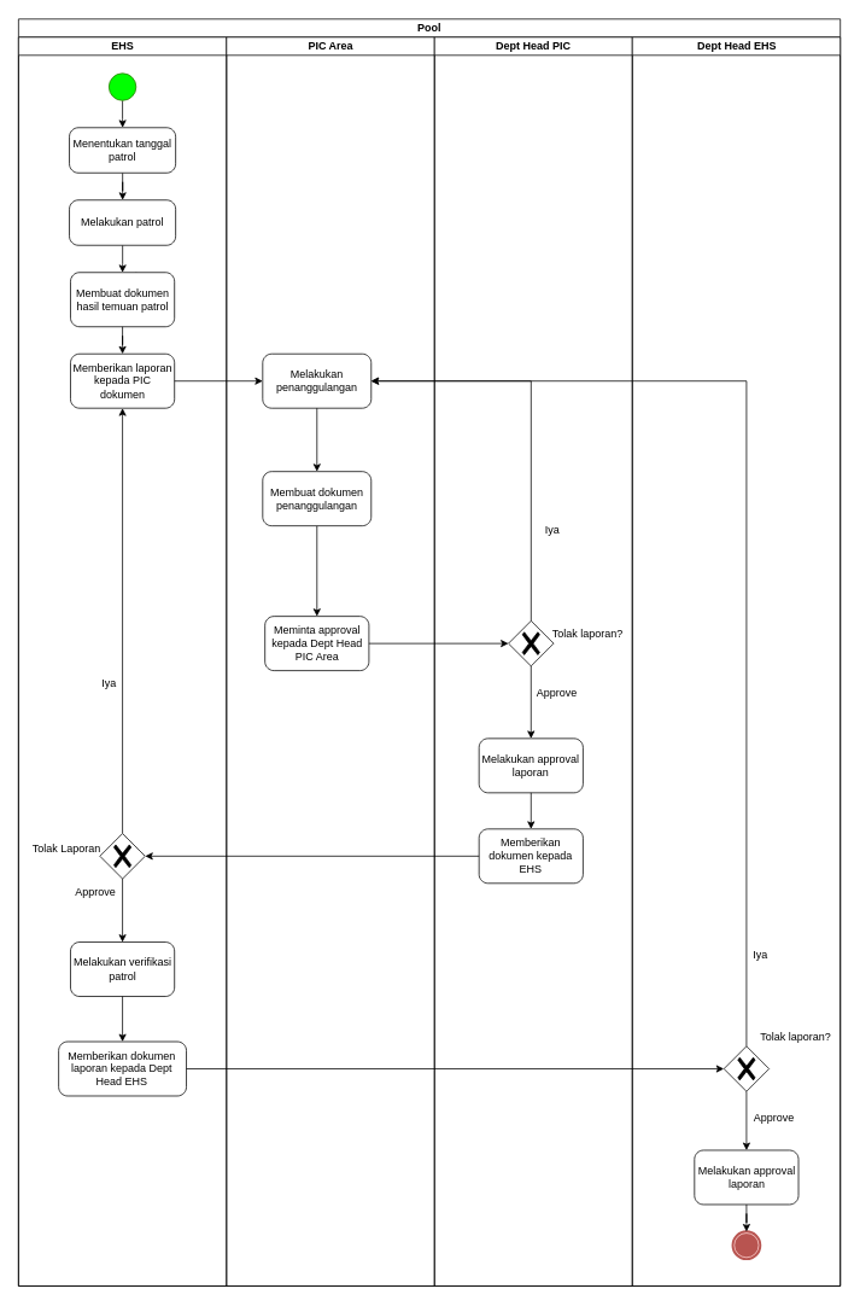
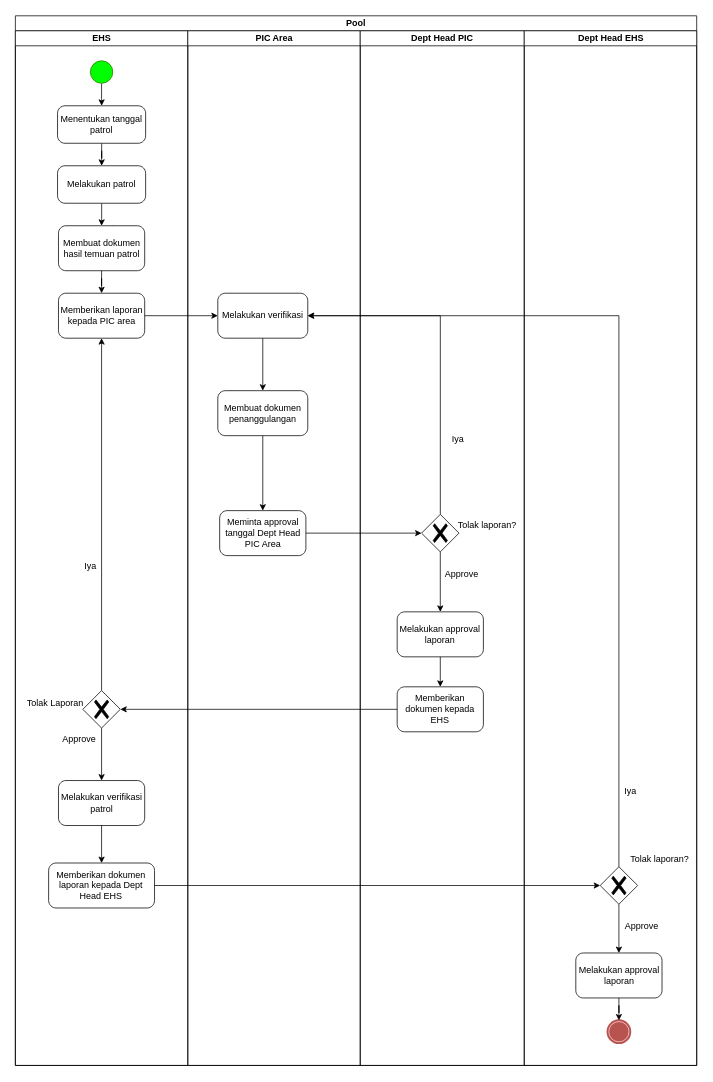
  <mxCell id="0" />
  <mxCell id="1" parent="0" />
  <mxCell id="2" value="Pool" style="swimlane;html=1;childLayout=stackLayout;resizeParent=1;resizeParentMax=0;startSize=20;whiteSpace=wrap;" parent="1" vertex="1"><mxGeometry x="20" y="20" width="908.75" height="1400" as="geometry" /></mxCell>
  <mxCell id="3" value="EHS" style="swimlane;html=1;startSize=20;" parent="2" vertex="1"><mxGeometry y="20" width="230" height="1380" as="geometry" /></mxCell>
  <mxCell id="4" style="edgeStyle=orthogonalEdgeStyle;rounded=0;orthogonalLoop=1;jettySize=auto;html=1;" parent="3" target="7" edge="1"><mxGeometry relative="1" as="geometry"><mxPoint x="130.05" y="260" as="sourcePoint" /></mxGeometry></mxCell>
  <mxCell id="5" style="edgeStyle=orthogonalEdgeStyle;rounded=0;orthogonalLoop=1;jettySize=auto;html=1;" parent="3" source="6" target="11" edge="1"><mxGeometry relative="1" as="geometry" /></mxCell>
  <mxCell id="6" value="Menentukan tanggal patrol" style="points=[[0.25,0,0],[0.5,0,0],[0.75,0,0],[1,0.25,0],[1,0.5,0],[1,0.75,0],[0.75,1,0],[0.5,1,0],[0.25,1,0],[0,0.75,0],[0,0.5,0],[0,0.25,0]];shape=mxgraph.bpmn.task;whiteSpace=wrap;rectStyle=rounded;size=10;html=1;container=1;expand=0;collapsible=0;taskMarker=abstract;" parent="3" vertex="1"><mxGeometry x="56.25" y="100" width="117.5" height="50" as="geometry" /></mxCell>
  <mxCell id="7" value="Membuat dokumen hasil temuan patrol" style="points=[[0.25,0,0],[0.5,0,0],[0.75,0,0],[1,0.25,0],[1,0.5,0],[1,0.75,0],[0.75,1,0],[0.5,1,0],[0.25,1,0],[0,0.75,0],[0,0.5,0],[0,0.25,0]];shape=mxgraph.bpmn.task;whiteSpace=wrap;rectStyle=rounded;size=10;html=1;container=1;expand=0;collapsible=0;taskMarker=abstract;" parent="3" vertex="1"><mxGeometry x="57.5" y="260" width="115" height="60" as="geometry" /></mxCell>
  <mxCell id="8" style="edgeStyle=orthogonalEdgeStyle;rounded=0;orthogonalLoop=1;jettySize=auto;html=1;" parent="3" source="9" target="6" edge="1"><mxGeometry relative="1" as="geometry" /></mxCell>
  <mxCell id="9" value="" style="points=[[0.145,0.145,0],[0.5,0,0],[0.855,0.145,0],[1,0.5,0],[0.855,0.855,0],[0.5,1,0],[0.145,0.855,0],[0,0.5,0]];shape=mxgraph.bpmn.event;html=1;verticalLabelPosition=bottom;labelBackgroundColor=#ffffff;verticalAlign=top;align=center;perimeter=ellipsePerimeter;outlineConnect=0;aspect=fixed;outline=standard;symbol=general;fillColor=#00FF00;strokeColor=#2D7600;fontColor=#ffffff;" parent="3" vertex="1"><mxGeometry x="100" y="40" width="30" height="30" as="geometry" /></mxCell>
  <mxCell id="10" style="edgeStyle=orthogonalEdgeStyle;rounded=0;orthogonalLoop=1;jettySize=auto;html=1;" parent="3" source="11" target="7" edge="1"><mxGeometry relative="1" as="geometry" /></mxCell>
  <mxCell id="11" value="Melakukan patrol" style="points=[[0.25,0,0],[0.5,0,0],[0.75,0,0],[1,0.25,0],[1,0.5,0],[1,0.75,0],[0.75,1,0],[0.5,1,0],[0.25,1,0],[0,0.75,0],[0,0.5,0],[0,0.25,0]];shape=mxgraph.bpmn.task;whiteSpace=wrap;rectStyle=rounded;size=10;html=1;container=1;expand=0;collapsible=0;taskMarker=abstract;" parent="3" vertex="1"><mxGeometry x="56.25" y="180" width="117.5" height="50" as="geometry" /></mxCell>
- <mxCell id="12" value="Memberikan laporan kepada PIC dokumen" style="points=[[0.25,0,0],[0.5,0,0],[0.75,0,0],[1,0.25,0],[1,0.5,0],[1,0.75,0],[0.75,1,0],[0.5,1,0],[0.25,1,0],[0,0.75,0],[0,0.5,0],[0,0.25,0]];shape=mxgraph.bpmn.task;whiteSpace=wrap;rectStyle=rounded;size=10;html=1;container=1;expand=0;collapsible=0;taskMarker=abstract;" parent="3" vertex="1"><mxGeometry x="57.5" y="350" width="115" height="60" as="geometry" /></mxCell>
+ <mxCell id="12" value="Memberikan laporan kepada PIC area" style="points=[[0.25,0,0],[0.5,0,0],[0.75,0,0],[1,0.25,0],[1,0.5,0],[1,0.75,0],[0.75,1,0],[0.5,1,0],[0.25,1,0],[0,0.75,0],[0,0.5,0],[0,0.25,0]];shape=mxgraph.bpmn.task;whiteSpace=wrap;rectStyle=rounded;size=10;html=1;container=1;expand=0;collapsible=0;taskMarker=abstract;" parent="3" vertex="1"><mxGeometry x="57.5" y="350" width="115" height="60" as="geometry" /></mxCell>
  <mxCell id="13" style="edgeStyle=orthogonalEdgeStyle;rounded=0;orthogonalLoop=1;jettySize=auto;html=1;" parent="3" source="7" target="12" edge="1"><mxGeometry relative="1" as="geometry" /></mxCell>
  <mxCell id="14" value="Melakukan verifikasi patrol" style="points=[[0.25,0,0],[0.5,0,0],[0.75,0,0],[1,0.25,0],[1,0.5,0],[1,0.75,0],[0.75,1,0],[0.5,1,0],[0.25,1,0],[0,0.75,0],[0,0.5,0],[0,0.25,0]];shape=mxgraph.bpmn.task;whiteSpace=wrap;rectStyle=rounded;size=10;html=1;container=1;expand=0;collapsible=0;taskMarker=abstract;" parent="3" vertex="1"><mxGeometry x="57.5" y="1000" width="115" height="60" as="geometry" /></mxCell>
  <mxCell id="15" style="edgeStyle=orthogonalEdgeStyle;rounded=0;orthogonalLoop=1;jettySize=auto;html=1;" parent="3" source="17" target="12" edge="1"><mxGeometry relative="1" as="geometry" /></mxCell>
  <mxCell id="16" style="edgeStyle=orthogonalEdgeStyle;rounded=0;orthogonalLoop=1;jettySize=auto;html=1;" parent="3" source="17" target="14" edge="1"><mxGeometry relative="1" as="geometry" /></mxCell>
  <mxCell id="17" value="" style="points=[[0.25,0.25,0],[0.5,0,0],[0.75,0.25,0],[1,0.5,0],[0.75,0.75,0],[0.5,1,0],[0.25,0.75,0],[0,0.5,0]];shape=mxgraph.bpmn.gateway2;html=1;verticalLabelPosition=bottom;labelBackgroundColor=#ffffff;verticalAlign=top;align=center;perimeter=rhombusPerimeter;outlineConnect=0;outline=none;symbol=none;gwType=exclusive;" parent="3" vertex="1"><mxGeometry x="90" y="880" width="50" height="50" as="geometry" /></mxCell>
  <mxCell id="18" value="Tolak Laporan" style="text;html=1;align=center;verticalAlign=middle;resizable=0;points=[];autosize=1;strokeColor=none;fillColor=none;" parent="3" vertex="1"><mxGeometry x="3" y="882" width="100" height="30" as="geometry" /></mxCell>
  <mxCell id="19" value="Iya" style="text;html=1;align=center;verticalAlign=middle;resizable=0;points=[];autosize=1;strokeColor=none;fillColor=none;" parent="3" vertex="1"><mxGeometry x="80" y="700" width="40" height="30" as="geometry" /></mxCell>
  <mxCell id="20" value="Approve" style="text;html=1;align=center;verticalAlign=middle;resizable=0;points=[];autosize=1;strokeColor=none;fillColor=none;" parent="3" vertex="1"><mxGeometry x="50" y="930" width="70" height="30" as="geometry" /></mxCell>
  <mxCell id="21" value="Memberikan dokumen laporan kepada Dept Head EHS" style="points=[[0.25,0,0],[0.5,0,0],[0.75,0,0],[1,0.25,0],[1,0.5,0],[1,0.75,0],[0.75,1,0],[0.5,1,0],[0.25,1,0],[0,0.75,0],[0,0.5,0],[0,0.25,0]];shape=mxgraph.bpmn.task;whiteSpace=wrap;rectStyle=rounded;size=10;html=1;container=1;expand=0;collapsible=0;taskMarker=abstract;" parent="3" vertex="1"><mxGeometry x="44.37" y="1110" width="141.25" height="60" as="geometry" /></mxCell>
  <mxCell id="22" style="edgeStyle=orthogonalEdgeStyle;rounded=0;orthogonalLoop=1;jettySize=auto;html=1;entryX=0.5;entryY=0;entryDx=0;entryDy=0;entryPerimeter=0;" parent="3" source="14" target="21" edge="1"><mxGeometry relative="1" as="geometry" /></mxCell>
  <mxCell id="23" value="PIC Area" style="swimlane;html=1;startSize=20;" parent="2" vertex="1"><mxGeometry x="230" y="20" width="230" height="1380" as="geometry" /></mxCell>
- <mxCell id="24" value="Melakukan penanggulangan" style="points=[[0.25,0,0],[0.5,0,0],[0.75,0,0],[1,0.25,0],[1,0.5,0],[1,0.75,0],[0.75,1,0],[0.5,1,0],[0.25,1,0],[0,0.75,0],[0,0.5,0],[0,0.25,0]];shape=mxgraph.bpmn.task;whiteSpace=wrap;rectStyle=rounded;size=10;html=1;container=1;expand=0;collapsible=0;taskMarker=abstract;" parent="23" vertex="1"><mxGeometry x="40" y="350" width="120" height="60" as="geometry" /></mxCell>
+ <mxCell id="24" value="Melakukan verifikasi" style="points=[[0.25,0,0],[0.5,0,0],[0.75,0,0],[1,0.25,0],[1,0.5,0],[1,0.75,0],[0.75,1,0],[0.5,1,0],[0.25,1,0],[0,0.75,0],[0,0.5,0],[0,0.25,0]];shape=mxgraph.bpmn.task;whiteSpace=wrap;rectStyle=rounded;size=10;html=1;container=1;expand=0;collapsible=0;taskMarker=abstract;" parent="23" vertex="1"><mxGeometry x="40" y="350" width="120" height="60" as="geometry" /></mxCell>
  <mxCell id="25" style="edgeStyle=orthogonalEdgeStyle;rounded=0;orthogonalLoop=1;jettySize=auto;html=1;" parent="23" source="26" target="28" edge="1"><mxGeometry relative="1" as="geometry" /></mxCell>
  <mxCell id="26" value="Membuat dokumen penanggulangan" style="points=[[0.25,0,0],[0.5,0,0],[0.75,0,0],[1,0.25,0],[1,0.5,0],[1,0.75,0],[0.75,1,0],[0.5,1,0],[0.25,1,0],[0,0.75,0],[0,0.5,0],[0,0.25,0]];shape=mxgraph.bpmn.task;whiteSpace=wrap;rectStyle=rounded;size=10;html=1;container=1;expand=0;collapsible=0;taskMarker=abstract;" parent="23" vertex="1"><mxGeometry x="40" y="480" width="120" height="60" as="geometry" /></mxCell>
  <mxCell id="27" style="edgeStyle=orthogonalEdgeStyle;rounded=0;orthogonalLoop=1;jettySize=auto;html=1;entryX=0.5;entryY=0;entryDx=0;entryDy=0;entryPerimeter=0;exitX=0.5;exitY=1;exitDx=0;exitDy=0;exitPerimeter=0;" parent="23" source="24" target="26" edge="1"><mxGeometry relative="1" as="geometry"><mxPoint x="100.5" y="510" as="sourcePoint" /></mxGeometry></mxCell>
- <mxCell id="28" value="Meminta approval kepada Dept Head PIC Area" style="points=[[0.25,0,0],[0.5,0,0],[0.75,0,0],[1,0.25,0],[1,0.5,0],[1,0.75,0],[0.75,1,0],[0.5,1,0],[0.25,1,0],[0,0.75,0],[0,0.5,0],[0,0.25,0]];shape=mxgraph.bpmn.task;whiteSpace=wrap;rectStyle=rounded;size=10;html=1;container=1;expand=0;collapsible=0;taskMarker=abstract;" parent="23" vertex="1"><mxGeometry x="42.5" y="640" width="115" height="60" as="geometry" /></mxCell>
+ <mxCell id="28" value="Meminta approval tanggal Dept Head PIC Area" style="points=[[0.25,0,0],[0.5,0,0],[0.75,0,0],[1,0.25,0],[1,0.5,0],[1,0.75,0],[0.75,1,0],[0.5,1,0],[0.25,1,0],[0,0.75,0],[0,0.5,0],[0,0.25,0]];shape=mxgraph.bpmn.task;whiteSpace=wrap;rectStyle=rounded;size=10;html=1;container=1;expand=0;collapsible=0;taskMarker=abstract;" parent="23" vertex="1"><mxGeometry x="42.5" y="640" width="115" height="60" as="geometry" /></mxCell>
  <mxCell id="29" value="Dept Head PIC" style="swimlane;html=1;startSize=20;" parent="2" vertex="1"><mxGeometry x="460" y="20" width="218.75" height="1380" as="geometry" /></mxCell>
  <mxCell id="30" value="Iya" style="text;html=1;align=center;verticalAlign=middle;resizable=0;points=[];autosize=1;strokeColor=none;fillColor=none;" parent="29" vertex="1"><mxGeometry x="110" y="530" width="40" height="30" as="geometry" /></mxCell>
  <mxCell id="31" value="Tolak laporan?" style="text;html=1;align=center;verticalAlign=middle;resizable=0;points=[];autosize=1;strokeColor=none;fillColor=none;" parent="29" vertex="1"><mxGeometry x="118.75" y="645" width="100" height="30" as="geometry" /></mxCell>
  <mxCell id="32" value="Memberikan dokumen kepada EHS" style="points=[[0.25,0,0],[0.5,0,0],[0.75,0,0],[1,0.25,0],[1,0.5,0],[1,0.75,0],[0.75,1,0],[0.5,1,0],[0.25,1,0],[0,0.75,0],[0,0.5,0],[0,0.25,0]];shape=mxgraph.bpmn.task;whiteSpace=wrap;rectStyle=rounded;size=10;html=1;container=1;expand=0;collapsible=0;taskMarker=abstract;" parent="29" vertex="1"><mxGeometry x="49.25" y="875" width="115" height="60" as="geometry" /></mxCell>
  <mxCell id="33" value="Approve" style="text;html=1;align=center;verticalAlign=middle;resizable=0;points=[];autosize=1;strokeColor=none;fillColor=none;" parent="29" vertex="1"><mxGeometry x="100" y="710" width="70" height="30" as="geometry" /></mxCell>
  <mxCell id="34" value="Melakukan approval laporan" style="points=[[0.25,0,0],[0.5,0,0],[0.75,0,0],[1,0.25,0],[1,0.5,0],[1,0.75,0],[0.75,1,0],[0.5,1,0],[0.25,1,0],[0,0.75,0],[0,0.5,0],[0,0.25,0]];shape=mxgraph.bpmn.task;whiteSpace=wrap;rectStyle=rounded;size=10;html=1;container=1;expand=0;collapsible=0;taskMarker=abstract;" parent="29" vertex="1"><mxGeometry x="49.25" y="775" width="115" height="60" as="geometry" /></mxCell>
  <mxCell id="35" style="edgeStyle=orthogonalEdgeStyle;rounded=0;orthogonalLoop=1;jettySize=auto;html=1;entryX=0.5;entryY=0;entryDx=0;entryDy=0;entryPerimeter=0;" parent="29" source="34" target="32" edge="1"><mxGeometry relative="1" as="geometry" /></mxCell>
  <mxCell id="36" value="" style="points=[[0.25,0.25,0],[0.5,0,0],[0.75,0.25,0],[1,0.5,0],[0.75,0.75,0],[0.5,1,0],[0.25,0.75,0],[0,0.5,0]];shape=mxgraph.bpmn.gateway2;html=1;verticalLabelPosition=bottom;labelBackgroundColor=#ffffff;verticalAlign=top;align=center;perimeter=rhombusPerimeter;outlineConnect=0;outline=none;symbol=none;gwType=exclusive;" parent="29" vertex="1"><mxGeometry x="81.75" y="645" width="50" height="50" as="geometry" /></mxCell>
  <mxCell id="37" style="edgeStyle=orthogonalEdgeStyle;rounded=0;orthogonalLoop=1;jettySize=auto;html=1;exitX=0.5;exitY=1;exitDx=0;exitDy=0;exitPerimeter=0;" parent="29" source="36" target="34" edge="1"><mxGeometry relative="1" as="geometry"><mxPoint x="45.75" y="740" as="sourcePoint" /></mxGeometry></mxCell>
  <mxCell id="38" value="Dept Head EHS" style="swimlane;html=1;startSize=20;" parent="2" vertex="1"><mxGeometry x="678.75" y="20" width="230" height="1380" as="geometry" /></mxCell>
  <mxCell id="39" value="" style="points=[[0.25,0.25,0],[0.5,0,0],[0.75,0.25,0],[1,0.5,0],[0.75,0.75,0],[0.5,1,0],[0.25,0.75,0],[0,0.5,0]];shape=mxgraph.bpmn.gateway2;html=1;verticalLabelPosition=bottom;labelBackgroundColor=#ffffff;verticalAlign=top;align=center;perimeter=rhombusPerimeter;outlineConnect=0;outline=none;symbol=none;gwType=exclusive;" parent="38" vertex="1"><mxGeometry x="101.25" y="1115" width="50" height="50" as="geometry" /></mxCell>
  <mxCell id="40" value="Tolak laporan?" style="text;html=1;align=center;verticalAlign=middle;resizable=0;points=[];autosize=1;strokeColor=none;fillColor=none;" parent="38" vertex="1"><mxGeometry x="130" y="1090" width="100" height="30" as="geometry" /></mxCell>
  <mxCell id="41" value="Melakukan approval laporan" style="points=[[0.25,0,0],[0.5,0,0],[0.75,0,0],[1,0.25,0],[1,0.5,0],[1,0.75,0],[0.75,1,0],[0.5,1,0],[0.25,1,0],[0,0.75,0],[0,0.5,0],[0,0.25,0]];shape=mxgraph.bpmn.task;whiteSpace=wrap;rectStyle=rounded;size=10;html=1;container=1;expand=0;collapsible=0;taskMarker=abstract;" parent="38" vertex="1"><mxGeometry x="68.75" y="1230" width="115" height="60" as="geometry" /></mxCell>
  <mxCell id="42" style="edgeStyle=orthogonalEdgeStyle;rounded=0;orthogonalLoop=1;jettySize=auto;html=1;entryX=0.5;entryY=0;entryDx=0;entryDy=0;entryPerimeter=0;" parent="38" source="39" target="41" edge="1"><mxGeometry relative="1" as="geometry" /></mxCell>
  <mxCell id="43" value="Approve" style="text;html=1;align=center;verticalAlign=middle;resizable=0;points=[];autosize=1;strokeColor=none;fillColor=none;" vertex="1" parent="38"><mxGeometry x="121.25" y="1180" width="70" height="30" as="geometry" /></mxCell>
  <mxCell id="44" value="Iya" style="text;html=1;align=center;verticalAlign=middle;resizable=0;points=[];autosize=1;strokeColor=none;fillColor=none;" vertex="1" parent="38"><mxGeometry x="121.25" y="1000" width="40" height="30" as="geometry" /></mxCell>
  <mxCell id="45" style="edgeStyle=orthogonalEdgeStyle;rounded=0;orthogonalLoop=1;jettySize=auto;html=1;" parent="2" source="32" target="17" edge="1"><mxGeometry relative="1" as="geometry" /></mxCell>
  <mxCell id="46" style="edgeStyle=orthogonalEdgeStyle;rounded=0;orthogonalLoop=1;jettySize=auto;html=1;" parent="2" source="12" target="24" edge="1"><mxGeometry relative="1" as="geometry" /></mxCell>
  <mxCell id="47" style="edgeStyle=orthogonalEdgeStyle;rounded=0;orthogonalLoop=1;jettySize=auto;html=1;" parent="2" source="28" target="36" edge="1"><mxGeometry relative="1" as="geometry" /></mxCell>
  <mxCell id="48" style="edgeStyle=orthogonalEdgeStyle;rounded=0;orthogonalLoop=1;jettySize=auto;html=1;entryX=1;entryY=0.5;entryDx=0;entryDy=0;entryPerimeter=0;" parent="2" source="36" target="24" edge="1"><mxGeometry relative="1" as="geometry"><Array as="points"><mxPoint x="567" y="400" /></Array></mxGeometry></mxCell>
  <mxCell id="49" style="edgeStyle=orthogonalEdgeStyle;rounded=0;orthogonalLoop=1;jettySize=auto;html=1;" parent="2" source="21" target="39" edge="1"><mxGeometry relative="1" as="geometry" /></mxCell>
  <mxCell id="50" style="edgeStyle=orthogonalEdgeStyle;rounded=0;orthogonalLoop=1;jettySize=auto;html=1;entryX=1;entryY=0.5;entryDx=0;entryDy=0;entryPerimeter=0;" parent="2" source="39" target="24" edge="1"><mxGeometry relative="1" as="geometry"><Array as="points"><mxPoint x="805" y="400" /></Array></mxGeometry></mxCell>
  <mxCell id="51" value="" style="points=[[0.145,0.145,0],[0.5,0,0],[0.855,0.145,0],[1,0.5,0],[0.855,0.855,0],[0.5,1,0],[0.145,0.855,0],[0,0.5,0]];shape=mxgraph.bpmn.event;html=1;verticalLabelPosition=bottom;labelBackgroundColor=#ffffff;verticalAlign=top;align=center;perimeter=ellipsePerimeter;outlineConnect=0;aspect=fixed;outline=end;symbol=terminate;fillColor=#f8cecc;strokeColor=#b85450;gradientColor=#ea6b66;" parent="1" vertex="1"><mxGeometry x="810" y="1360" width="30" height="30" as="geometry" /></mxCell>
  <mxCell id="52" style="edgeStyle=orthogonalEdgeStyle;rounded=0;orthogonalLoop=1;jettySize=auto;html=1;" parent="1" source="41" target="51" edge="1"><mxGeometry relative="1" as="geometry" /></mxCell>
